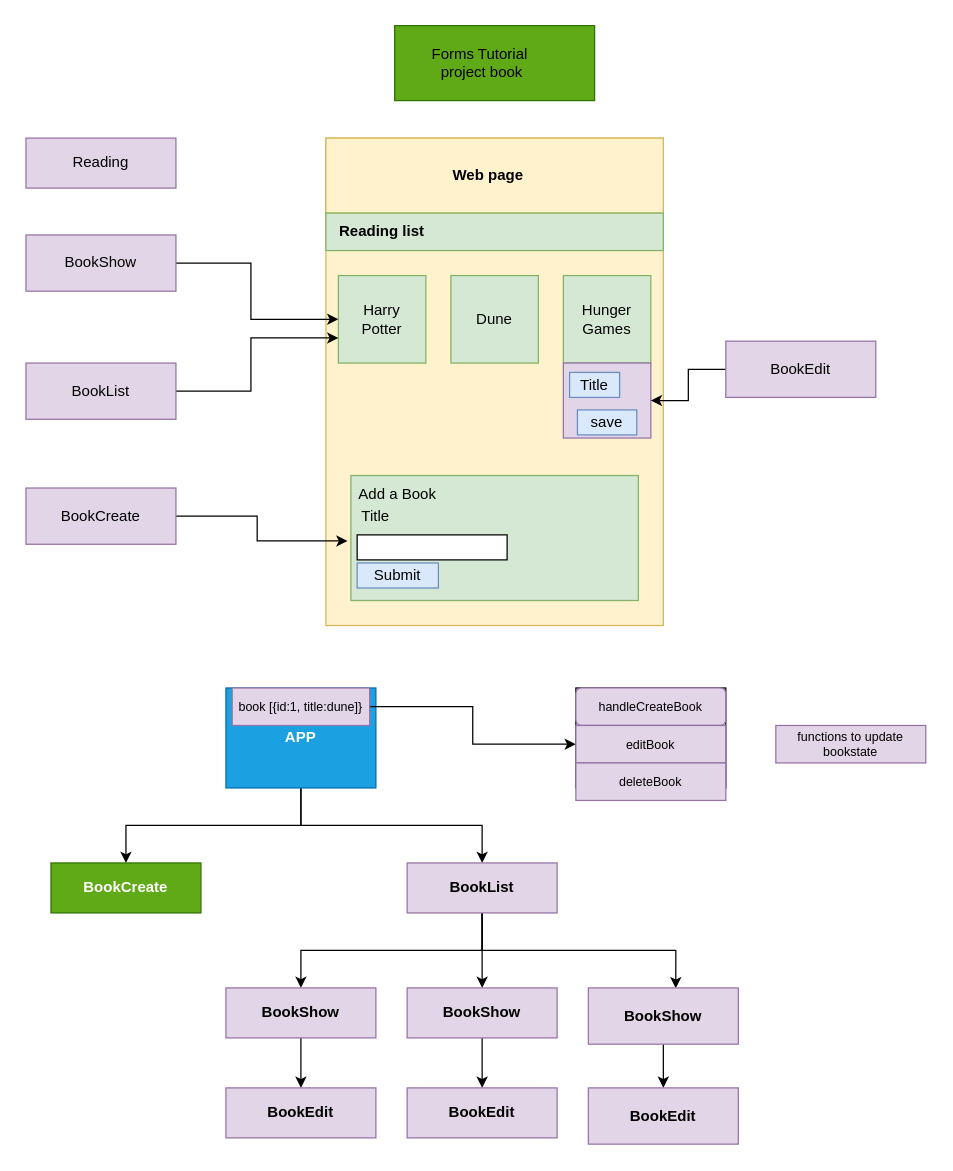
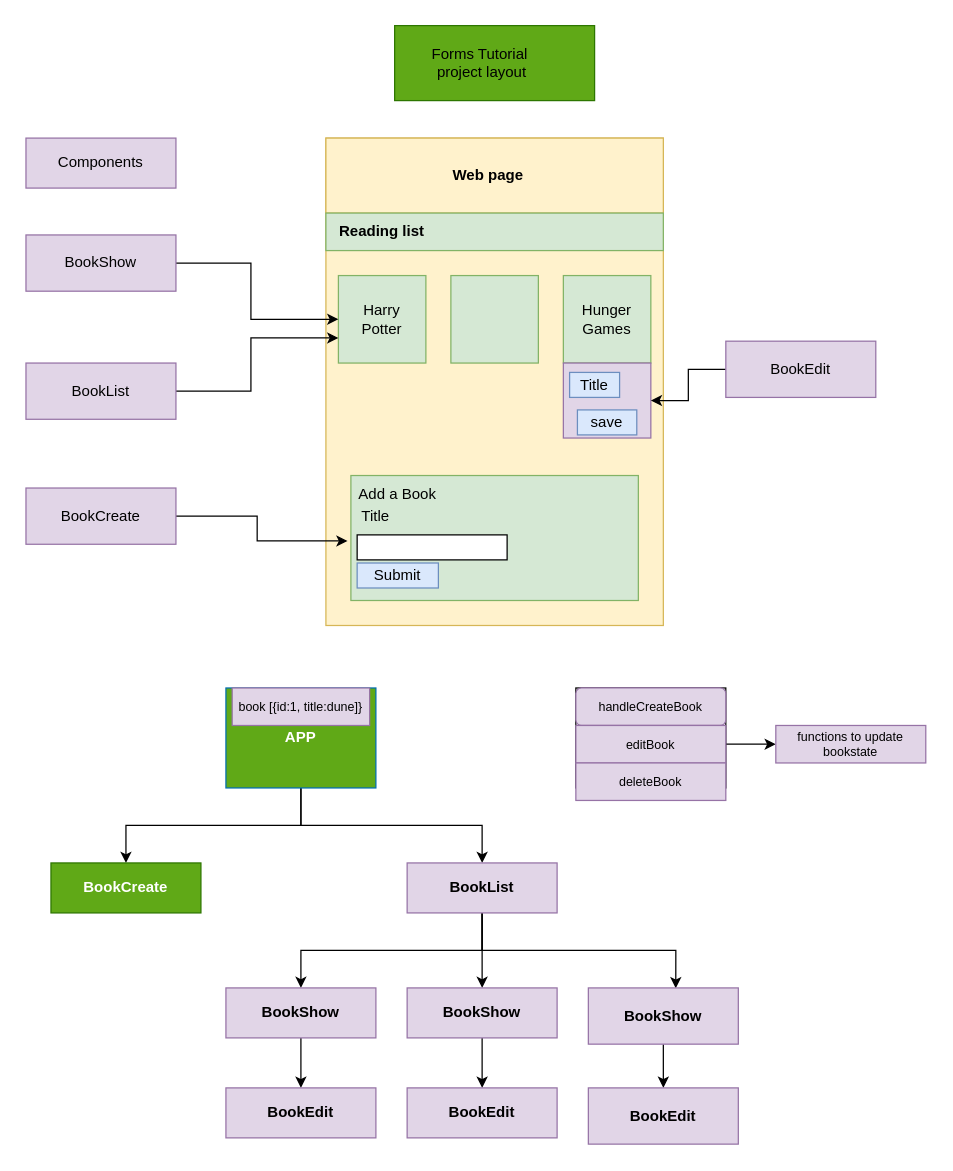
  <mxCell id="0" />
  <mxCell id="1" parent="0" />
  <mxCell id="2" value="" style="rounded=0;whiteSpace=wrap;html=1;fillColor=#fff2cc;strokeColor=#d6b656;" vertex="1" parent="1"><mxGeometry x="260" y="110" width="270" height="390" as="geometry" /></mxCell>
  <mxCell id="3" value="" style="rounded=0;whiteSpace=wrap;html=1;fillColor=#fff2cc;strokeColor=#d6b656;" vertex="1" parent="1"><mxGeometry x="260" y="110" width="270" height="60" as="geometry" /></mxCell>
  <mxCell id="4" value="Web page" style="text;html=1;strokeColor=none;fillColor=none;align=center;verticalAlign=middle;whiteSpace=wrap;rounded=0;fontStyle=1" vertex="1" parent="1"><mxGeometry x="360" y="125" width="60" height="30" as="geometry" /></mxCell>
  <mxCell id="5" value="" style="rounded=0;whiteSpace=wrap;html=1;fillColor=#d5e8d4;strokeColor=#82b366;" vertex="1" parent="1"><mxGeometry x="260" y="170" width="270" height="30" as="geometry" /></mxCell>
  <mxCell id="6" value="Reading list" style="text;html=1;strokeColor=none;fillColor=none;align=center;verticalAlign=middle;whiteSpace=wrap;rounded=0;fontStyle=1" vertex="1" parent="1"><mxGeometry x="260" y="170" width="90" height="30" as="geometry" /></mxCell>
  <mxCell id="7" value="" style="whiteSpace=wrap;html=1;aspect=fixed;fillColor=#d5e8d4;strokeColor=#82b366;" vertex="1" parent="1"><mxGeometry x="270" y="220" width="70" height="70" as="geometry" /></mxCell>
  <mxCell id="8" value="" style="whiteSpace=wrap;html=1;aspect=fixed;fillColor=#d5e8d4;strokeColor=#82b366;" vertex="1" parent="1"><mxGeometry x="360" y="220" width="70" height="70" as="geometry" /></mxCell>
  <mxCell id="9" value="" style="whiteSpace=wrap;html=1;aspect=fixed;fillColor=#d5e8d4;strokeColor=#82b366;" vertex="1" parent="1"><mxGeometry x="450" y="220" width="70" height="70" as="geometry" /></mxCell>
  <mxCell id="10" value="Harry&lt;br&gt;Potter" style="text;html=1;strokeColor=none;fillColor=none;align=center;verticalAlign=middle;whiteSpace=wrap;rounded=0;" vertex="1" parent="1"><mxGeometry x="275" y="240" width="60" height="30" as="geometry" /></mxCell>
- <mxCell id="11" value="Dune" style="text;html=1;strokeColor=none;fillColor=none;align=center;verticalAlign=middle;whiteSpace=wrap;rounded=0;" vertex="1" parent="1"><mxGeometry x="365" y="240" width="60" height="30" as="geometry" /></mxCell>
  <mxCell id="12" value="Hunger Games" style="text;html=1;strokeColor=none;fillColor=none;align=center;verticalAlign=middle;whiteSpace=wrap;rounded=0;" vertex="1" parent="1"><mxGeometry x="455" y="240" width="60" height="30" as="geometry" /></mxCell>
- <mxCell id="13" value="Reading" style="rounded=0;whiteSpace=wrap;html=1;fillColor=#e1d5e7;strokeColor=#9673a6;" vertex="1" parent="1"><mxGeometry x="20" y="110" width="120" height="40" as="geometry" /></mxCell>
+ <mxCell id="13" value="Components" style="rounded=0;whiteSpace=wrap;html=1;fillColor=#e1d5e7;strokeColor=#9673a6;" vertex="1" parent="1"><mxGeometry x="20" y="110" width="120" height="40" as="geometry" /></mxCell>
  <mxCell id="14" style="edgeStyle=orthogonalEdgeStyle;rounded=0;orthogonalLoop=1;jettySize=auto;html=1;exitX=1;exitY=0.5;exitDx=0;exitDy=0;entryX=0;entryY=0.5;entryDx=0;entryDy=0;" edge="1" parent="1" source="15" target="7"><mxGeometry relative="1" as="geometry"><Array as="points"><mxPoint x="200" y="210" /><mxPoint x="200" y="255" /></Array></mxGeometry></mxCell>
  <mxCell id="15" value="" style="rounded=0;whiteSpace=wrap;html=1;fillColor=#e1d5e7;strokeColor=#9673a6;" vertex="1" parent="1"><mxGeometry x="20" y="187.5" width="120" height="45" as="geometry" /></mxCell>
  <mxCell id="16" value="BookShow" style="text;html=1;strokeColor=none;fillColor=none;align=center;verticalAlign=middle;whiteSpace=wrap;rounded=0;" vertex="1" parent="1"><mxGeometry x="50" y="195" width="60" height="30" as="geometry" /></mxCell>
  <mxCell id="17" style="edgeStyle=orthogonalEdgeStyle;rounded=0;orthogonalLoop=1;jettySize=auto;html=1;exitX=1;exitY=0.5;exitDx=0;exitDy=0;entryX=0.037;entryY=0.41;entryDx=0;entryDy=0;entryPerimeter=0;" edge="1" parent="1" source="18" target="2"><mxGeometry relative="1" as="geometry" /></mxCell>
  <mxCell id="18" value="" style="rounded=0;whiteSpace=wrap;html=1;fillColor=#e1d5e7;strokeColor=#9673a6;" vertex="1" parent="1"><mxGeometry x="20" y="290" width="120" height="45" as="geometry" /></mxCell>
  <mxCell id="19" value="BookList" style="text;html=1;strokeColor=none;fillColor=none;align=center;verticalAlign=middle;whiteSpace=wrap;rounded=0;" vertex="1" parent="1"><mxGeometry x="50" y="297.5" width="60" height="30" as="geometry" /></mxCell>
  <mxCell id="20" style="edgeStyle=orthogonalEdgeStyle;rounded=0;orthogonalLoop=1;jettySize=auto;html=1;exitX=1;exitY=0.5;exitDx=0;exitDy=0;entryX=0.122;entryY=1.161;entryDx=0;entryDy=0;entryPerimeter=0;" edge="1" parent="1" source="21" target="24"><mxGeometry relative="1" as="geometry" /></mxCell>
  <mxCell id="21" value="BookCreate" style="rounded=0;whiteSpace=wrap;html=1;fillColor=#e1d5e7;strokeColor=#9673a6;" vertex="1" parent="1"><mxGeometry x="20" y="390" width="120" height="45" as="geometry" /></mxCell>
  <mxCell id="22" value="" style="rounded=0;whiteSpace=wrap;html=1;fillColor=#d5e8d4;strokeColor=#82b366;" vertex="1" parent="1"><mxGeometry x="280" y="380" width="230" height="100" as="geometry" /></mxCell>
  <mxCell id="23" value="Add a Book" style="text;html=1;strokeColor=none;fillColor=none;align=center;verticalAlign=middle;whiteSpace=wrap;rounded=0;" vertex="1" parent="1"><mxGeometry x="275" y="380" width="85" height="30" as="geometry" /></mxCell>
  <mxCell id="24" value="Title" style="text;html=1;strokeColor=none;fillColor=none;align=center;verticalAlign=middle;whiteSpace=wrap;rounded=0;" vertex="1" parent="1"><mxGeometry x="270" y="397.5" width="60" height="30" as="geometry" /></mxCell>
  <mxCell id="25" value="" style="rounded=0;whiteSpace=wrap;html=1;" vertex="1" parent="1"><mxGeometry x="285" y="427.5" width="120" height="20" as="geometry" /></mxCell>
  <mxCell id="26" value="Submit" style="rounded=0;whiteSpace=wrap;html=1;fillColor=#dae8fc;strokeColor=#6c8ebf;" vertex="1" parent="1"><mxGeometry x="285" y="450" width="65" height="20" as="geometry" /></mxCell>
  <mxCell id="27" value="" style="rounded=0;whiteSpace=wrap;html=1;fillColor=#e1d5e7;strokeColor=#9673a6;" vertex="1" parent="1"><mxGeometry x="450" y="290" width="70" height="60" as="geometry" /></mxCell>
  <mxCell id="28" value="Title" style="rounded=0;whiteSpace=wrap;html=1;fillColor=#dae8fc;strokeColor=#6c8ebf;" vertex="1" parent="1"><mxGeometry x="455" y="297.5" width="40" height="20" as="geometry" /></mxCell>
  <mxCell id="29" value="save" style="rounded=0;whiteSpace=wrap;html=1;fillColor=#dae8fc;strokeColor=#6c8ebf;" vertex="1" parent="1"><mxGeometry x="461.25" y="327.5" width="47.5" height="20" as="geometry" /></mxCell>
  <mxCell id="30" style="edgeStyle=orthogonalEdgeStyle;rounded=0;orthogonalLoop=1;jettySize=auto;html=1;exitX=0;exitY=0.5;exitDx=0;exitDy=0;entryX=1;entryY=0.5;entryDx=0;entryDy=0;" edge="1" parent="1" source="31" target="27"><mxGeometry relative="1" as="geometry" /></mxCell>
  <mxCell id="31" value="BookEdit" style="rounded=0;whiteSpace=wrap;html=1;fillColor=#e1d5e7;strokeColor=#9673a6;" vertex="1" parent="1"><mxGeometry x="580" y="272.5" width="120" height="45" as="geometry" /></mxCell>
  <mxCell id="32" value="" style="rounded=0;whiteSpace=wrap;html=1;fillColor=#60a917;fontColor=#ffffff;strokeColor=#2D7600;" vertex="1" parent="1"><mxGeometry x="315" y="20" width="160" height="60" as="geometry" /></mxCell>
- <mxCell id="33" value="Forms Tutorial&amp;nbsp;&lt;br&gt;project book" style="text;html=1;strokeColor=none;fillColor=none;align=center;verticalAlign=middle;whiteSpace=wrap;rounded=0;" vertex="1" parent="1"><mxGeometry x="330" y="35" width="110" height="30" as="geometry" /></mxCell>
+ <mxCell id="33" value="Forms Tutorial&amp;nbsp;&lt;br&gt;project layout" style="text;html=1;strokeColor=none;fillColor=none;align=center;verticalAlign=middle;whiteSpace=wrap;rounded=0;" vertex="1" parent="1"><mxGeometry x="330" y="35" width="110" height="30" as="geometry" /></mxCell>
  <mxCell id="34" style="edgeStyle=orthogonalEdgeStyle;rounded=0;orthogonalLoop=1;jettySize=auto;html=1;exitX=0.5;exitY=1;exitDx=0;exitDy=0;" edge="1" parent="1" source="36" target="37"><mxGeometry relative="1" as="geometry" /></mxCell>
  <mxCell id="35" style="edgeStyle=orthogonalEdgeStyle;rounded=0;orthogonalLoop=1;jettySize=auto;html=1;exitX=0.5;exitY=1;exitDx=0;exitDy=0;" edge="1" parent="1" source="36" target="41"><mxGeometry relative="1" as="geometry" /></mxCell>
- <mxCell id="36" value="APP" style="rounded=0;whiteSpace=wrap;html=1;fontStyle=1;fillColor=#1ba1e2;fontColor=#ffffff;strokeColor=#006EAF;" vertex="1" parent="1"><mxGeometry x="180" y="550" width="120" height="80" as="geometry" /></mxCell>
+ <mxCell id="36" value="APP" style="rounded=0;whiteSpace=wrap;html=1;fontStyle=1;fillColor=#60a917;fontColor=#ffffff;strokeColor=#006EAF;" vertex="1" parent="1"><mxGeometry x="180" y="550" width="120" height="80" as="geometry" /></mxCell>
  <mxCell id="37" value="BookCreate" style="rounded=0;whiteSpace=wrap;html=1;fontStyle=1;fillColor=#60a917;fontColor=#ffffff;strokeColor=#2D7600;" vertex="1" parent="1"><mxGeometry x="40" y="690" width="120" height="40" as="geometry" /></mxCell>
  <mxCell id="38" style="edgeStyle=orthogonalEdgeStyle;rounded=0;orthogonalLoop=1;jettySize=auto;html=1;exitX=0.5;exitY=1;exitDx=0;exitDy=0;" edge="1" parent="1" source="41" target="43"><mxGeometry relative="1" as="geometry" /></mxCell>
  <mxCell id="39" style="edgeStyle=orthogonalEdgeStyle;rounded=0;orthogonalLoop=1;jettySize=auto;html=1;exitX=0.5;exitY=1;exitDx=0;exitDy=0;entryX=0.5;entryY=0;entryDx=0;entryDy=0;" edge="1" parent="1" source="41" target="45"><mxGeometry relative="1" as="geometry" /></mxCell>
  <mxCell id="40" style="edgeStyle=orthogonalEdgeStyle;rounded=0;orthogonalLoop=1;jettySize=auto;html=1;exitX=0.5;exitY=1;exitDx=0;exitDy=0;entryX=0.583;entryY=0.007;entryDx=0;entryDy=0;entryPerimeter=0;" edge="1" parent="1" source="41" target="47"><mxGeometry relative="1" as="geometry" /></mxCell>
  <mxCell id="41" value="BookList" style="rounded=0;whiteSpace=wrap;html=1;fontStyle=1;fillColor=#e1d5e7;strokeColor=#9673a6;" vertex="1" parent="1"><mxGeometry x="325" y="690" width="120" height="40" as="geometry" /></mxCell>
  <mxCell id="42" style="edgeStyle=orthogonalEdgeStyle;rounded=0;orthogonalLoop=1;jettySize=auto;html=1;" edge="1" parent="1" source="43" target="49"><mxGeometry relative="1" as="geometry" /></mxCell>
  <mxCell id="43" value="BookShow" style="rounded=0;whiteSpace=wrap;html=1;fontStyle=1;fillColor=#e1d5e7;strokeColor=#9673a6;" vertex="1" parent="1"><mxGeometry x="325" y="790" width="120" height="40" as="geometry" /></mxCell>
  <mxCell id="44" style="edgeStyle=orthogonalEdgeStyle;rounded=0;orthogonalLoop=1;jettySize=auto;html=1;exitX=0.5;exitY=1;exitDx=0;exitDy=0;" edge="1" parent="1" source="45" target="48"><mxGeometry relative="1" as="geometry" /></mxCell>
  <mxCell id="45" value="BookShow" style="rounded=0;whiteSpace=wrap;html=1;fontStyle=1;fillColor=#e1d5e7;strokeColor=#9673a6;" vertex="1" parent="1"><mxGeometry x="180" y="790" width="120" height="40" as="geometry" /></mxCell>
  <mxCell id="46" style="edgeStyle=orthogonalEdgeStyle;rounded=0;orthogonalLoop=1;jettySize=auto;html=1;exitX=0.5;exitY=1;exitDx=0;exitDy=0;" edge="1" parent="1" source="47" target="50"><mxGeometry relative="1" as="geometry" /></mxCell>
  <mxCell id="47" value="&lt;b&gt;BookShow&lt;/b&gt;" style="rounded=0;whiteSpace=wrap;html=1;fillColor=#e1d5e7;strokeColor=#9673a6;" vertex="1" parent="1"><mxGeometry x="470" y="790" width="120" height="45" as="geometry" /></mxCell>
  <mxCell id="48" value="BookEdit" style="rounded=0;whiteSpace=wrap;html=1;fontStyle=1;fillColor=#e1d5e7;strokeColor=#9673a6;" vertex="1" parent="1"><mxGeometry x="180" y="870" width="120" height="40" as="geometry" /></mxCell>
  <mxCell id="49" value="BookEdit" style="rounded=0;whiteSpace=wrap;html=1;fontStyle=1;fillColor=#e1d5e7;strokeColor=#9673a6;" vertex="1" parent="1"><mxGeometry x="325" y="870" width="120" height="40" as="geometry" /></mxCell>
  <mxCell id="50" value="&lt;b&gt;BookEdit&lt;/b&gt;" style="rounded=0;whiteSpace=wrap;html=1;fillColor=#e1d5e7;strokeColor=#9673a6;" vertex="1" parent="1"><mxGeometry x="470" y="870" width="120" height="45" as="geometry" /></mxCell>
- <mxCell id="51" style="edgeStyle=orthogonalEdgeStyle;rounded=0;orthogonalLoop=1;jettySize=auto;html=1;exitX=1;exitY=0.5;exitDx=0;exitDy=0;entryX=0;entryY=0.5;entryDx=0;entryDy=0;fontSize=10;" edge="1" parent="1" source="52" target="58"><mxGeometry relative="1" as="geometry" /></mxCell>
  <mxCell id="52" value="book [{id:1, title:dune]}" style="rounded=0;whiteSpace=wrap;html=1;fontSize=10;fillColor=#e1d5e7;strokeColor=#9673a6;" vertex="1" parent="1"><mxGeometry x="185" y="550" width="110" height="30" as="geometry" /></mxCell>
  <mxCell id="53" value="" style="rounded=0;whiteSpace=wrap;html=1;fontSize=10;" vertex="1" parent="1"><mxGeometry x="460" y="550" width="120" height="80" as="geometry" /></mxCell>
  <mxCell id="54" value="" style="edgeStyle=orthogonalEdgeStyle;rounded=0;orthogonalLoop=1;jettySize=auto;html=1;fontSize=10;" edge="1" parent="1" source="55" target="58"><mxGeometry relative="1" as="geometry" /></mxCell>
  <mxCell id="55" value="handleCreateBook" style="whiteSpace=wrap;html=1;fontSize=10;fillColor=#e1d5e7;strokeColor=#9673a6;rounded=1;" vertex="1" parent="1"><mxGeometry x="460" y="550" width="120" height="30" as="geometry" /></mxCell>
  <mxCell id="56" value="" style="edgeStyle=orthogonalEdgeStyle;rounded=0;orthogonalLoop=1;jettySize=auto;html=1;fontSize=10;" edge="1" parent="1" source="58" target="59"><mxGeometry relative="1" as="geometry" /></mxCell>
+ <mxCell id="57" style="edgeStyle=orthogonalEdgeStyle;rounded=0;orthogonalLoop=1;jettySize=auto;html=1;exitX=1;exitY=0.5;exitDx=0;exitDy=0;fontSize=10;" edge="1" parent="1" source="58" target="60"><mxGeometry relative="1" as="geometry" /></mxCell>
  <mxCell id="58" value="editBook" style="rounded=0;whiteSpace=wrap;html=1;fontSize=10;fillColor=#e1d5e7;strokeColor=#9673a6;" vertex="1" parent="1"><mxGeometry x="460" y="580" width="120" height="30" as="geometry" /></mxCell>
  <mxCell id="59" value="deleteBook" style="rounded=0;whiteSpace=wrap;html=1;fontSize=10;fillColor=#e1d5e7;strokeColor=#9673a6;" vertex="1" parent="1"><mxGeometry x="460" y="610" width="120" height="30" as="geometry" /></mxCell>
  <mxCell id="60" value="functions to update bookstate" style="rounded=0;whiteSpace=wrap;html=1;fontSize=10;fillColor=#e1d5e7;strokeColor=#9673a6;" vertex="1" parent="1"><mxGeometry x="620" y="580" width="120" height="30" as="geometry" /></mxCell>
